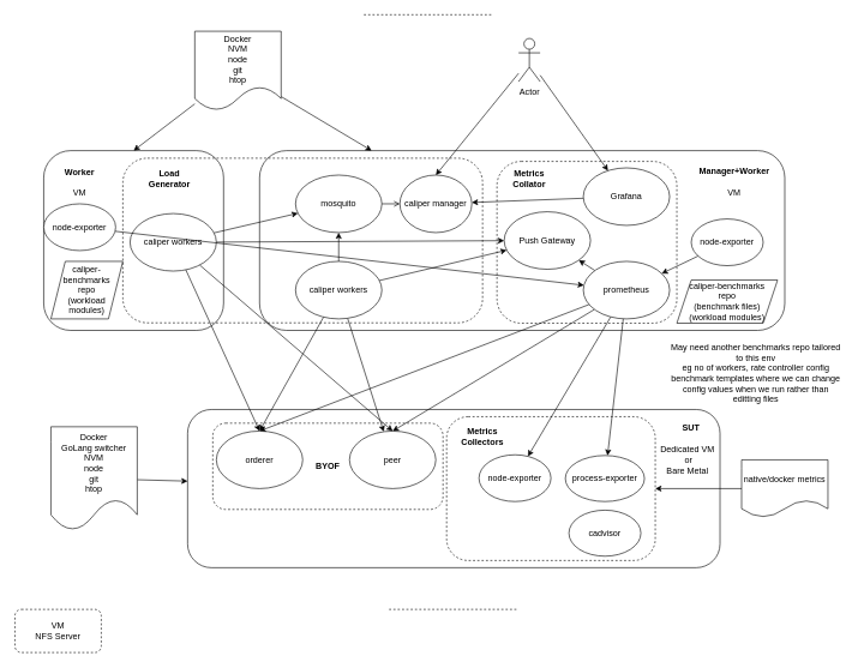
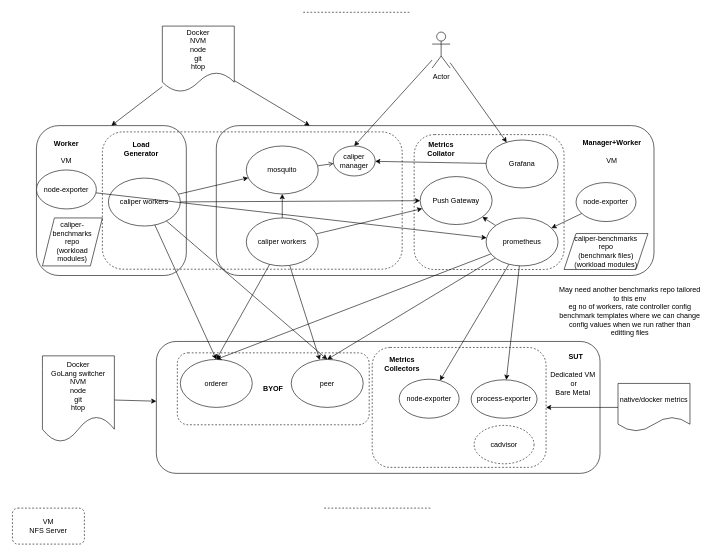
  <mxCell id="0" />
  <mxCell id="1" parent="0" />
  <mxCell id="2" value="" style="rounded=1;whiteSpace=wrap;html=1;" parent="1" vertex="1"><mxGeometry x="60" y="209" width="250" height="250" as="geometry" /></mxCell>
  <mxCell id="3" value="" style="rounded=1;whiteSpace=wrap;html=1;" parent="1" vertex="1"><mxGeometry x="360" y="209" width="730" height="250" as="geometry" /></mxCell>
  <mxCell id="4" value="" style="rounded=1;whiteSpace=wrap;html=1;dashed=1;" parent="1" vertex="1"><mxGeometry x="690" y="224" width="250" height="225" as="geometry" /></mxCell>
  <mxCell id="5" value="" style="rounded=1;whiteSpace=wrap;html=1;" parent="1" vertex="1"><mxGeometry x="260" y="569" width="740" height="220" as="geometry" /></mxCell>
  <mxCell id="6" value="" style="rounded=1;whiteSpace=wrap;html=1;dashed=1;" parent="1" vertex="1"><mxGeometry x="620" y="579" width="290" height="200" as="geometry" /></mxCell>
  <mxCell id="7" style="edgeStyle=none;rounded=0;orthogonalLoop=1;jettySize=auto;html=1;" parent="1" source="49" target="20" edge="1"><mxGeometry relative="1" as="geometry" /></mxCell>
  <mxCell id="8" style="edgeStyle=none;rounded=0;orthogonalLoop=1;jettySize=auto;html=1;entryX=0.5;entryY=0;entryDx=0;entryDy=0;" parent="1" source="49" target="21" edge="1"><mxGeometry relative="1" as="geometry" /></mxCell>
  <mxCell id="9" style="edgeStyle=none;rounded=0;orthogonalLoop=1;jettySize=auto;html=1;" parent="1" source="49" target="47" edge="1"><mxGeometry relative="1" as="geometry" /></mxCell>
  <mxCell id="10" style="edgeStyle=none;rounded=0;orthogonalLoop=1;jettySize=auto;html=1;" edge="1" parent="1" source="49" target="43"><mxGeometry relative="1" as="geometry" /></mxCell>
  <mxCell id="11" style="edgeStyle=none;rounded=0;orthogonalLoop=1;jettySize=auto;html=1;" parent="1" source="12" target="48" edge="1"><mxGeometry relative="1" as="geometry" /></mxCell>
  <mxCell id="12" value="Grafana" style="ellipse;whiteSpace=wrap;html=1;" parent="1" vertex="1"><mxGeometry x="810" y="233" width="120" height="80" as="geometry" /></mxCell>
  <mxCell id="13" style="edgeStyle=none;rounded=0;orthogonalLoop=1;jettySize=auto;html=1;" parent="1" source="18" target="22" edge="1"><mxGeometry relative="1" as="geometry" /></mxCell>
  <mxCell id="14" style="edgeStyle=none;rounded=0;orthogonalLoop=1;jettySize=auto;html=1;" parent="1" source="18" target="19" edge="1"><mxGeometry relative="1" as="geometry" /></mxCell>
  <mxCell id="15" style="edgeStyle=none;rounded=0;orthogonalLoop=1;jettySize=auto;html=1;entryX=0.5;entryY=0;entryDx=0;entryDy=0;" parent="1" source="18" target="20" edge="1"><mxGeometry relative="1" as="geometry" /></mxCell>
  <mxCell id="16" style="edgeStyle=none;rounded=0;orthogonalLoop=1;jettySize=auto;html=1;entryX=0.5;entryY=0;entryDx=0;entryDy=0;" parent="1" source="18" target="21" edge="1"><mxGeometry relative="1" as="geometry" /></mxCell>
  <mxCell id="17" style="edgeStyle=none;rounded=0;orthogonalLoop=1;jettySize=auto;html=1;" edge="1" parent="1" source="18" target="43"><mxGeometry relative="1" as="geometry" /></mxCell>
  <mxCell id="18" value="prometheus" style="ellipse;whiteSpace=wrap;html=1;" parent="1" vertex="1"><mxGeometry x="810" y="363" width="120" height="80" as="geometry" /></mxCell>
  <mxCell id="19" value="node-exporter" style="ellipse;whiteSpace=wrap;html=1;" parent="1" vertex="1"><mxGeometry x="665" y="632" width="100" height="65" as="geometry" /></mxCell>
  <mxCell id="20" value="peer" style="ellipse;whiteSpace=wrap;html=1;" parent="1" vertex="1"><mxGeometry x="485" y="599" width="120" height="80" as="geometry" /></mxCell>
  <mxCell id="21" value="orderer" style="ellipse;whiteSpace=wrap;html=1;" parent="1" vertex="1"><mxGeometry x="300" y="599" width="120" height="80" as="geometry" /></mxCell>
  <mxCell id="22" value="process-exporter" style="ellipse;whiteSpace=wrap;html=1;" parent="1" vertex="1"><mxGeometry x="785" y="633" width="110" height="64" as="geometry" /></mxCell>
  <mxCell id="23" value="Dedicated VM&lt;br&gt;&amp;nbsp;or &lt;br&gt;Bare Metal" style="text;html=1;strokeColor=none;fillColor=none;align=center;verticalAlign=middle;whiteSpace=wrap;rounded=0;" parent="1" vertex="1"><mxGeometry x="900" y="604.75" width="110" height="68.5" as="geometry" /></mxCell>
  <mxCell id="24" style="edgeStyle=none;rounded=0;orthogonalLoop=1;jettySize=auto;html=1;endArrow=open;" edge="1" parent="1" source="47" target="48"><mxGeometry relative="1" as="geometry" /></mxCell>
  <mxCell id="25" style="edgeStyle=none;rounded=0;orthogonalLoop=1;jettySize=auto;html=1;" parent="1" source="29" target="47" edge="1"><mxGeometry relative="1" as="geometry" /></mxCell>
  <mxCell id="26" style="rounded=0;orthogonalLoop=1;jettySize=auto;html=1;entryX=0.5;entryY=0;entryDx=0;entryDy=0;" edge="1" parent="1" source="29" target="20"><mxGeometry relative="1" as="geometry" /></mxCell>
  <mxCell id="27" style="edgeStyle=none;rounded=0;orthogonalLoop=1;jettySize=auto;html=1;entryX=0.5;entryY=0;entryDx=0;entryDy=0;" edge="1" parent="1" source="29" target="21"><mxGeometry relative="1" as="geometry" /></mxCell>
  <mxCell id="28" style="edgeStyle=none;rounded=0;orthogonalLoop=1;jettySize=auto;html=1;" edge="1" parent="1" source="29" target="43"><mxGeometry relative="1" as="geometry" /></mxCell>
  <mxCell id="29" value="caliper workers" style="ellipse;whiteSpace=wrap;html=1;" parent="1" vertex="1"><mxGeometry x="180" y="296.5" width="120" height="80" as="geometry" /></mxCell>
  <mxCell id="30" value="VM" style="text;html=1;strokeColor=none;fillColor=none;align=center;verticalAlign=middle;whiteSpace=wrap;rounded=0;" parent="1" vertex="1"><mxGeometry x="990" y="253" width="60" height="30" as="geometry" /></mxCell>
  <mxCell id="31" value="VM" style="text;html=1;strokeColor=none;fillColor=none;align=center;verticalAlign=middle;whiteSpace=wrap;rounded=0;" parent="1" vertex="1"><mxGeometry x="80" y="253" width="60" height="30" as="geometry" /></mxCell>
- <mxCell id="32" value="cadvisor" style="ellipse;whiteSpace=wrap;html=1;dashed=0;" parent="1" vertex="1"><mxGeometry x="790" y="709" width="100" height="64" as="geometry" /></mxCell>
+ <mxCell id="32" value="cadvisor" style="ellipse;whiteSpace=wrap;html=1;dashed=1;" parent="1" vertex="1"><mxGeometry x="790" y="709" width="100" height="64" as="geometry" /></mxCell>
  <mxCell id="33" value="caliper-benchmarks&lt;br&gt;repo&lt;br&gt;(benchmark files)&lt;br&gt;(workload modules)" style="shape=parallelogram;perimeter=parallelogramPerimeter;whiteSpace=wrap;html=1;fixedSize=1;" parent="1" vertex="1"><mxGeometry x="940" y="389" width="140" height="60" as="geometry" /></mxCell>
  <mxCell id="34" value="caliper-benchmarks&lt;br&gt;repo&lt;br&gt;(workload modules)" style="shape=parallelogram;perimeter=parallelogramPerimeter;whiteSpace=wrap;html=1;fixedSize=1;" parent="1" vertex="1"><mxGeometry x="70" y="363" width="100" height="80" as="geometry" /></mxCell>
  <mxCell id="35" style="edgeStyle=none;rounded=0;orthogonalLoop=1;jettySize=auto;html=1;" parent="1" source="37" target="3" edge="1"><mxGeometry relative="1" as="geometry" /></mxCell>
  <mxCell id="36" style="edgeStyle=none;rounded=0;orthogonalLoop=1;jettySize=auto;html=1;entryX=0.5;entryY=0;entryDx=0;entryDy=0;" parent="1" source="37" target="2" edge="1"><mxGeometry relative="1" as="geometry" /></mxCell>
  <mxCell id="37" value="Docker&lt;br&gt;NVM&lt;br&gt;node&lt;br&gt;git&lt;br&gt;htop" style="shape=document;whiteSpace=wrap;html=1;boundedLbl=1;" parent="1" vertex="1"><mxGeometry x="270" y="43" width="120" height="110" as="geometry" /></mxCell>
  <mxCell id="38" style="edgeStyle=none;rounded=0;orthogonalLoop=1;jettySize=auto;html=1;" parent="1" source="39" target="5" edge="1"><mxGeometry relative="1" as="geometry" /></mxCell>
  <mxCell id="39" value="Docker&lt;br&gt;GoLang switcher&lt;br&gt;NVM&lt;br&gt;node&lt;br&gt;git&lt;br&gt;htop" style="shape=document;whiteSpace=wrap;html=1;boundedLbl=1;" parent="1" vertex="1"><mxGeometry x="70" y="593" width="120" height="144" as="geometry" /></mxCell>
  <mxCell id="40" value="May need another benchmarks repo tailored to this env&lt;br&gt;eg no of workers, rate controller config&lt;br&gt;benchmark templates where we can change config values when we run rather than editting files" style="text;html=1;strokeColor=none;fillColor=none;align=center;verticalAlign=middle;whiteSpace=wrap;rounded=0;" parent="1" vertex="1"><mxGeometry x="930" y="469" width="240" height="100" as="geometry" /></mxCell>
  <mxCell id="41" style="edgeStyle=none;rounded=0;orthogonalLoop=1;jettySize=auto;html=1;" edge="1" parent="1" source="42" target="6"><mxGeometry relative="1" as="geometry" /></mxCell>
  <mxCell id="42" value="native/docker metrics" style="shape=document;whiteSpace=wrap;html=1;boundedLbl=1;" vertex="1" parent="1"><mxGeometry x="1030" y="639" width="120" height="80" as="geometry" /></mxCell>
  <mxCell id="43" value="Push Gateway" style="ellipse;whiteSpace=wrap;html=1;" vertex="1" parent="1"><mxGeometry x="700" y="294" width="120" height="80" as="geometry" /></mxCell>
  <mxCell id="44" style="edgeStyle=none;rounded=0;orthogonalLoop=1;jettySize=auto;html=1;" edge="1" parent="1" source="46" target="12"><mxGeometry relative="1" as="geometry" /></mxCell>
  <mxCell id="45" style="edgeStyle=none;rounded=0;orthogonalLoop=1;jettySize=auto;html=1;entryX=0.5;entryY=0;entryDx=0;entryDy=0;" edge="1" parent="1" source="46" target="48"><mxGeometry relative="1" as="geometry" /></mxCell>
  <mxCell id="46" value="Actor" style="shape=umlActor;verticalLabelPosition=bottom;verticalAlign=top;html=1;outlineConnect=0;" vertex="1" parent="1"><mxGeometry x="720" y="53" width="30" height="60" as="geometry" /></mxCell>
  <mxCell id="47" value="mosquito" style="ellipse;whiteSpace=wrap;html=1;" parent="1" vertex="1"><mxGeometry x="410" y="243" width="120" height="80" as="geometry" /></mxCell>
- <mxCell id="48" value="caliper manager" style="ellipse;whiteSpace=wrap;html=1;" parent="1" vertex="1"><mxGeometry x="555" y="243" width="100" height="80" as="geometry" /></mxCell>
+ <mxCell id="48" value="caliper manager" style="ellipse;whiteSpace=wrap;html=1;" parent="1" vertex="1"><mxGeometry x="555" y="243" width="70" height="50" as="geometry" /></mxCell>
  <mxCell id="49" value="caliper workers" style="ellipse;whiteSpace=wrap;html=1;" parent="1" vertex="1"><mxGeometry x="410" y="363" width="120" height="80" as="geometry" /></mxCell>
  <mxCell id="50" value="" style="rounded=1;whiteSpace=wrap;html=1;fillColor=none;dashed=1;" vertex="1" parent="1"><mxGeometry x="170" y="219.5" width="500" height="229" as="geometry" /></mxCell>
  <mxCell id="51" value="Load Generator" style="text;html=1;strokeColor=none;fillColor=none;align=center;verticalAlign=middle;whiteSpace=wrap;rounded=0;dashed=1;fontStyle=1" vertex="1" parent="1"><mxGeometry x="190" y="233" width="90" height="30" as="geometry" /></mxCell>
  <mxCell id="52" value="&lt;b&gt;Metrics&lt;br&gt;Collator&lt;/b&gt;" style="text;html=1;strokeColor=none;fillColor=none;align=center;verticalAlign=middle;whiteSpace=wrap;rounded=0;dashed=1;" vertex="1" parent="1"><mxGeometry x="705" y="233" width="60" height="30" as="geometry" /></mxCell>
  <mxCell id="53" value="Metrics&lt;br&gt;Collectors" style="text;html=1;strokeColor=none;fillColor=none;align=center;verticalAlign=middle;whiteSpace=wrap;rounded=0;dashed=1;fontStyle=1" vertex="1" parent="1"><mxGeometry x="640" y="591" width="60" height="30" as="geometry" /></mxCell>
  <mxCell id="54" value="" style="rounded=1;whiteSpace=wrap;html=1;dashed=1;fillColor=none;" vertex="1" parent="1"><mxGeometry x="295" y="588" width="320" height="120" as="geometry" /></mxCell>
  <mxCell id="55" value="BYOF" style="text;html=1;strokeColor=none;fillColor=none;align=center;verticalAlign=middle;whiteSpace=wrap;rounded=0;fontStyle=1" vertex="1" parent="1"><mxGeometry x="425" y="633" width="60" height="30" as="geometry" /></mxCell>
  <mxCell id="56" value="Manager+Worker" style="text;html=1;strokeColor=none;fillColor=none;align=center;verticalAlign=middle;whiteSpace=wrap;rounded=0;dashed=1;fontStyle=1" vertex="1" parent="1"><mxGeometry x="960" y="223" width="120" height="30" as="geometry" /></mxCell>
  <mxCell id="57" value="Worker" style="text;html=1;strokeColor=none;fillColor=none;align=center;verticalAlign=middle;whiteSpace=wrap;rounded=0;dashed=1;fontStyle=1" vertex="1" parent="1"><mxGeometry x="80" y="224" width="60" height="30" as="geometry" /></mxCell>
  <mxCell id="58" value="SUT" style="text;html=1;strokeColor=none;fillColor=none;align=center;verticalAlign=middle;whiteSpace=wrap;rounded=0;dashed=1;fontStyle=1" vertex="1" parent="1"><mxGeometry x="930" y="579" width="60" height="30" as="geometry" /></mxCell>
  <mxCell id="59" value="" style="endArrow=none;dashed=1;html=1;rounded=0;" edge="1" parent="1"><mxGeometry width="50" height="50" relative="1" as="geometry"><mxPoint x="540" y="847" as="sourcePoint" /><mxPoint x="720" y="847" as="targetPoint" /></mxGeometry></mxCell>
  <mxCell id="60" value="" style="endArrow=none;dashed=1;html=1;rounded=0;" edge="1" parent="1"><mxGeometry width="50" height="50" relative="1" as="geometry"><mxPoint x="505" y="20" as="sourcePoint" /><mxPoint x="685" y="20" as="targetPoint" /></mxGeometry></mxCell>
  <mxCell id="61" style="edgeStyle=none;rounded=0;orthogonalLoop=1;jettySize=auto;html=1;" edge="1" parent="1" source="62" target="18"><mxGeometry relative="1" as="geometry" /></mxCell>
  <mxCell id="62" value="node-exporter" style="ellipse;whiteSpace=wrap;html=1;" vertex="1" parent="1"><mxGeometry x="60" y="283" width="100" height="65" as="geometry" /></mxCell>
  <mxCell id="63" style="edgeStyle=none;rounded=0;orthogonalLoop=1;jettySize=auto;html=1;" edge="1" parent="1" source="64" target="18"><mxGeometry relative="1" as="geometry" /></mxCell>
  <mxCell id="64" value="node-exporter" style="ellipse;whiteSpace=wrap;html=1;" vertex="1" parent="1"><mxGeometry x="960" y="304" width="100" height="65" as="geometry" /></mxCell>
  <mxCell id="65" value="VM&lt;br&gt;NFS Server" style="rounded=1;whiteSpace=wrap;html=1;dashed=1;fillColor=none;" vertex="1" parent="1"><mxGeometry x="20" y="847" width="120" height="60" as="geometry" /></mxCell>
